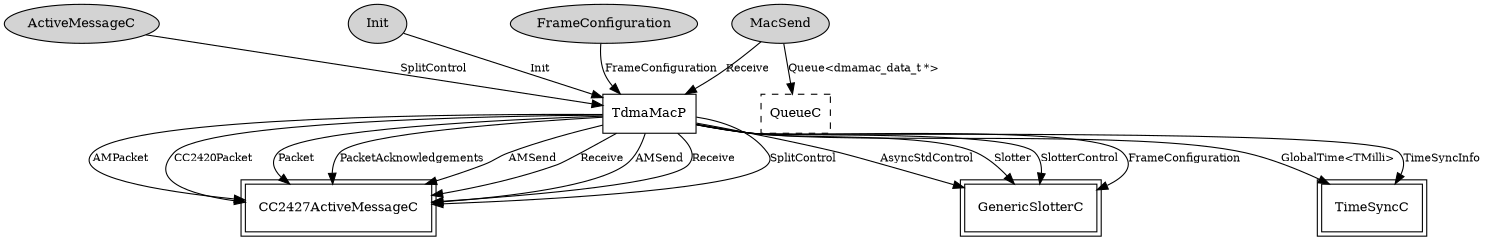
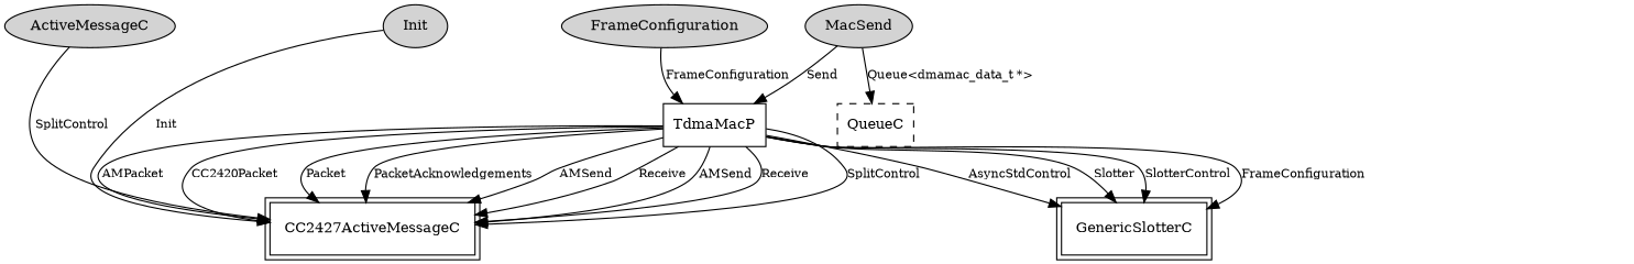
  digraph {
    node [fontsize=12 shape=box]
    edge [fontsize=10]
    TdmaMacP
    GenericSlotterC [peripheries=2]
    n3 [label=CC2427ActiveMessageC peripheries=2]
-   TimeSyncC [peripheries=2]
    n5 [label=QueueC style=dashed]
    n6 [label=ActiveMessageC shape=ellipse style=filled]
    n7 [label=Init shape=ellipse style=filled]
    n8 [label=MacSend shape=ellipse style=filled]
    n9 [label=FrameConfiguration shape=ellipse style=filled]
    TdmaMacP -> GenericSlotterC [label=AsyncStdControl]
    TdmaMacP -> GenericSlotterC [label=Slotter]
    TdmaMacP -> GenericSlotterC [label=SlotterControl]
    TdmaMacP -> GenericSlotterC [label=FrameConfiguration]
    TdmaMacP -> n3 [label=SplitControl]
    TdmaMacP -> n3 [label=AMPacket]
    TdmaMacP -> n3 [label=CC2420Packet]
    TdmaMacP -> n3 [label=Packet]
    TdmaMacP -> n3 [label=PacketAcknowledgements]
    TdmaMacP -> n3 [label=AMSend]
    TdmaMacP -> n3 [label=Receive]
    TdmaMacP -> n3 [label=AMSend]
    TdmaMacP -> n3 [label=Receive]
-   TdmaMacP -> TimeSyncC [label="GlobalTime<TMilli>"]
-   TdmaMacP -> TimeSyncC [label=TimeSyncInfo]
-   n6 -> TdmaMacP [label=SplitControl]
-   n7 -> TdmaMacP [label=Init]
-   n8 -> TdmaMacP [label=Receive]
+   n6 -> n3 [label=SplitControl]
+   n7 -> n3 [label=Init]
+   n8 -> TdmaMacP [label=Send]
    n8 -> n5 [label="Queue<dmamac_data_t *>"]
    n9 -> TdmaMacP [label=FrameConfiguration]
  }
